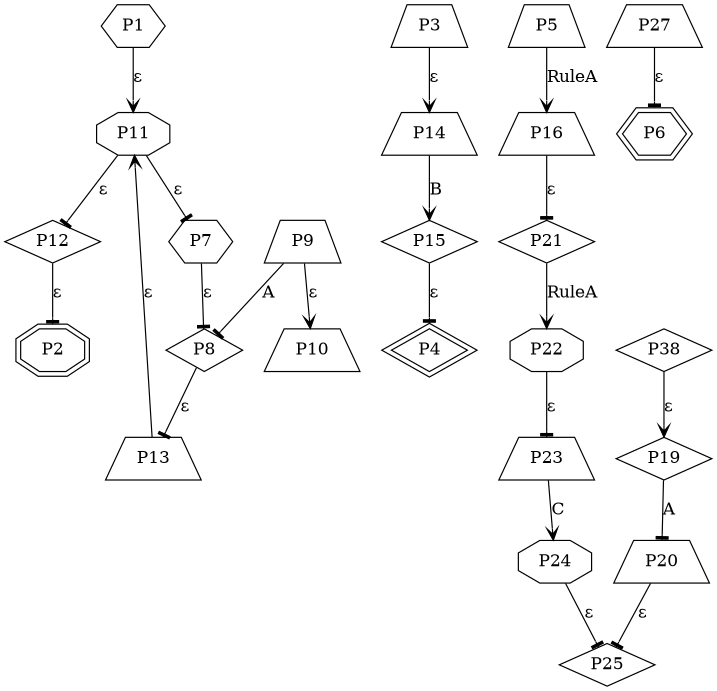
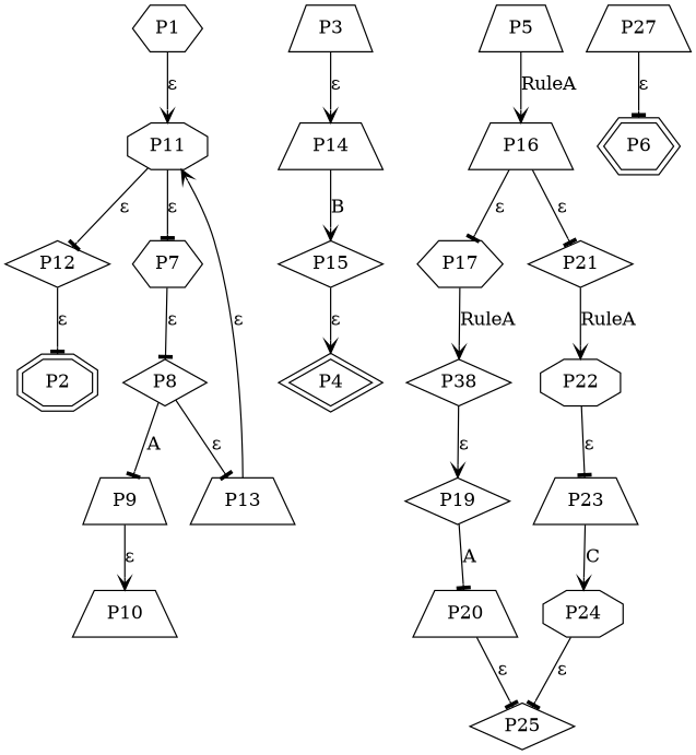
  digraph {
    node [shape=trapezium]
    edge [arrowhead=tee]
    n1 [label=P1 shape=hexagon]
    n2 [label=P11 shape=octagon]
    n3 [label=P12 shape=diamond]
    n4 [label=P7 shape=hexagon]
    n5 [label=P2 peripheries=2 shape=octagon]
    n6 [label=P8 shape=diamond]
    n7 [label=P9]
    n8 [label=P13]
    n9 [label=P10]
    n10 [label=P3]
    n11 [label=P14]
    n12 [label=P15 shape=diamond]
    n13 [label=P4 peripheries=2 shape=diamond]
    n14 [label=P5]
    n15 [label=P16]
+   n16 [label=P17 shape=hexagon]
    n17 [label=P21 shape=diamond]
    n18 [label=P38 shape=diamond]
    n19 [label=P22 shape=octagon]
    n20 [label=P19 shape=diamond]
    n21 [label=P20]
    n22 [label=P25 shape=diamond]
    n23 [label=P27]
    n24 [label=P6 peripheries=2 shape=hexagon]
    n25 [label=P23]
    n26 [label=P24 shape=octagon]
    n1 -> n2 [arrowhead=vee label="ε"]
    n2 -> n3 [label="ε"]
    n2 -> n4 [label="ε"]
    n3 -> n5 [label="ε"]
    n4 -> n6 [label="ε"]
-   n7 -> n6 [label=A]
+   n6 -> n7 [label=A]
    n6 -> n8 [label="ε"]
    n7 -> n9 [arrowhead=vee label="ε"]
    n8 -> n2 [arrowhead=vee label="ε"]
    n10 -> n11 [arrowhead=vee label="ε"]
    n11 -> n12 [arrowhead=vee label=B]
-   n12 -> n13 [label="ε"]
+   n12 -> n13 [arrowhead=vee label="ε"]
    n14 -> n15 [arrowhead=vee label=RuleA]
+   n15 -> n16 [label="ε"]
    n15 -> n17 [label="ε"]
+   n16 -> n18 [arrowhead=vee label=RuleA]
    n17 -> n19 [arrowhead=vee label=RuleA]
    n18 -> n20 [arrowhead=vee label="ε"]
    n19 -> n25 [label="ε"]
    n20 -> n21 [label=A]
    n21 -> n22 [label="ε"]
    n23 -> n24 [label="ε"]
    n25 -> n26 [arrowhead=vee label=C]
    n26 -> n22 [label="ε"]
  }
